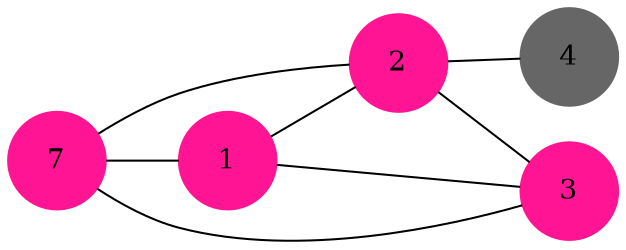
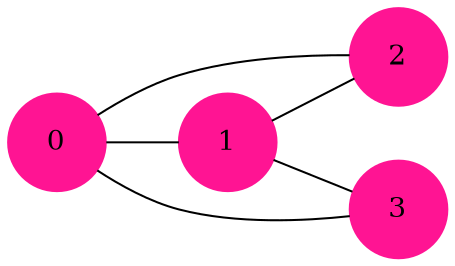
  graph {
    rankdir=LR
    node [color=deeppink shape=circle style=filled]
-   n1 [label=7 width=0.66]
+   n1 [label=0 width=0.66]
    n2 [label=1 width=0.66]
    n3 [label=2 width=0.66]
    n4 [label=3 width=0.66]
-   n5 [color=gray40 label=4 width=0.66]
    n1 -- n2
    n1 -- n3
    n1 -- n4
    n2 -- n3
    n2 -- n4
-   n3 -- n4
-   n3 -- n5
  }
